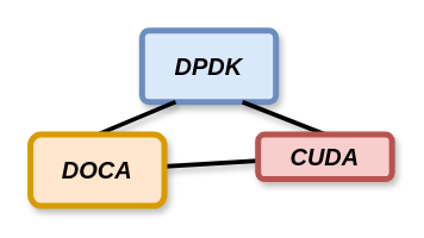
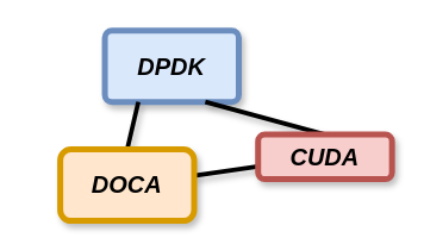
  <mxCell id="0" />
  <mxCell id="1" parent="0" />
- <mxCell id="2" value="&lt;font style=&quot;font-size: 16px;&quot;&gt;&lt;b style=&quot;&quot;&gt;&lt;i style=&quot;&quot;&gt;DPDK&lt;/i&gt;&lt;/b&gt;&lt;/font&gt;" style="rounded=1;whiteSpace=wrap;html=1;fillColor=#dae8fc;strokeColor=#6c8ebf;arcSize=10;shadow=1;strokeWidth=4;" parent="1" vertex="1"><mxGeometry x="95" y="20" width="90" height="48" as="geometry" /></mxCell>
+ <mxCell id="2" value="&lt;font style=&quot;font-size: 16px;&quot;&gt;&lt;b style=&quot;&quot;&gt;&lt;i style=&quot;&quot;&gt;DPDK&lt;/i&gt;&lt;/b&gt;&lt;/font&gt;" style="rounded=1;whiteSpace=wrap;html=1;fillColor=#dae8fc;strokeColor=#6c8ebf;arcSize=10;shadow=1;strokeWidth=4;" parent="1" vertex="1"><mxGeometry x="70" y="20" width="90" height="48" as="geometry" /></mxCell>
  <mxCell id="3" style="rounded=0;orthogonalLoop=1;jettySize=auto;html=1;entryX=0.25;entryY=1;entryDx=0;entryDy=0;fontFamily=Helvetica;fontSize=16;endArrow=none;endFill=0;exitX=0.5;exitY=0;exitDx=0;exitDy=0;shadow=1;strokeWidth=3;" parent="1" source="5" target="2" edge="1"><mxGeometry relative="1" as="geometry" /></mxCell>
  <mxCell id="4" style="edgeStyle=none;rounded=0;orthogonalLoop=1;jettySize=auto;html=1;fontFamily=Helvetica;fontSize=16;endArrow=none;endFill=0;shadow=1;strokeWidth=3;" parent="1" source="5" target="7" edge="1"><mxGeometry relative="1" as="geometry" /></mxCell>
- <mxCell id="5" value="&lt;font style=&quot;font-size: 16px;&quot;&gt;&lt;b style=&quot;&quot;&gt;&lt;i style=&quot;&quot;&gt;DOCA&lt;/i&gt;&lt;/b&gt;&lt;/font&gt;" style="rounded=1;whiteSpace=wrap;html=1;fillColor=#ffe6cc;strokeColor=#d79b00;arcSize=15;shadow=1;strokeWidth=4;" parent="1" vertex="1"><mxGeometry x="20" y="90" width="90" height="48" as="geometry" /></mxCell>
+ <mxCell id="5" value="&lt;font style=&quot;font-size: 16px;&quot;&gt;&lt;b style=&quot;&quot;&gt;&lt;i style=&quot;&quot;&gt;DOCA&lt;/i&gt;&lt;/b&gt;&lt;/font&gt;" style="rounded=1;whiteSpace=wrap;html=1;fillColor=#ffe6cc;strokeColor=#d79b00;arcSize=15;shadow=1;strokeWidth=4;" parent="1" vertex="1"><mxGeometry x="40" y="100" width="90" height="48" as="geometry" /></mxCell>
  <mxCell id="6" style="edgeStyle=none;rounded=0;orthogonalLoop=1;jettySize=auto;html=1;entryX=0.75;entryY=1;entryDx=0;entryDy=0;fontFamily=Helvetica;fontSize=16;endArrow=none;endFill=0;exitX=0.5;exitY=0;exitDx=0;exitDy=0;shadow=1;strokeWidth=3;" parent="1" source="7" target="2" edge="1"><mxGeometry relative="1" as="geometry" /></mxCell>
  <mxCell id="7" value="&lt;font style=&quot;font-size: 16px;&quot;&gt;&lt;b style=&quot;&quot;&gt;&lt;i style=&quot;&quot;&gt;CUDA&lt;/i&gt;&lt;/b&gt;&lt;/font&gt;" style="rounded=1;whiteSpace=wrap;html=1;fillColor=#f8cecc;strokeColor=#b85450;arcSize=15;shadow=1;strokeWidth=4;" parent="1" vertex="1"><mxGeometry x="173" y="90" width="90" height="30" as="geometry" /></mxCell>
